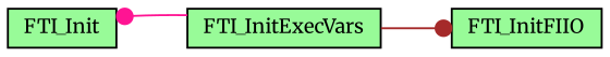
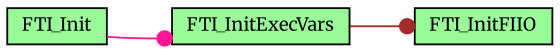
  digraph {
    fontname=Merriweather
    rankdir=LR
    node [color=black fillcolor=palegreen fontname=Merriweather fontsize=10 shape=record style=filled]
    edge [arrowhead=dot fontname=Merriweather fontsize=10 labelfontname=Helvetica labelfontsize=10 style=solid]
    n1 [fontcolor=black height=0.2 label=FTI_Init width=0.4]
    n2 [height=0.2 label=FTI_InitExecVars width=0.4]
    n3 [height=0.2 label=FTI_InitFIIO width=0.4]
-   n2 -> n1 [color=deeppink]
+   n1 -> n2 [color=deeppink]
    n2 -> n3 [color=brown]
  }
